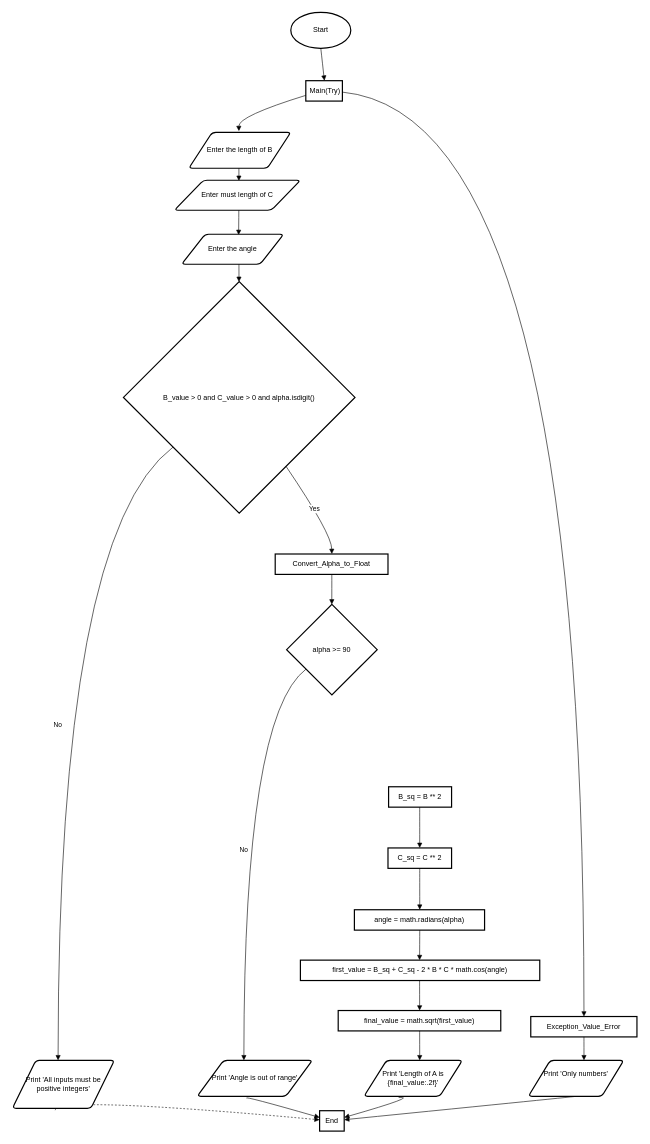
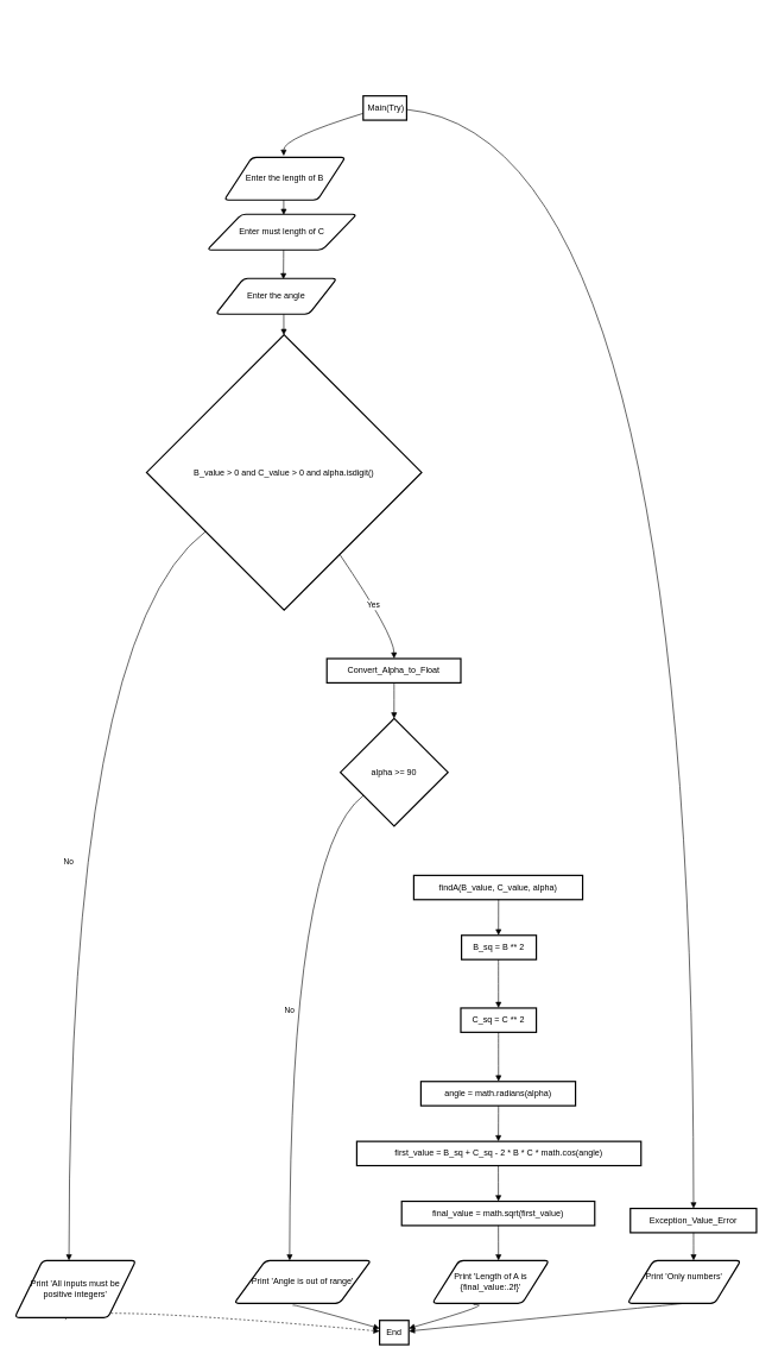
  <mxCell id="0" />
  <mxCell id="1" parent="0" />
  <mxCell id="2" value=" Main(Try)" style="whiteSpace=wrap;strokeWidth=2;" vertex="1" parent="1"><mxGeometry x="509" y="134" width="61" height="34" as="geometry" /></mxCell>
  <mxCell id="3" value="B_value &gt; 0 and C_value &gt; 0 and alpha.isdigit()" style="rhombus;strokeWidth=2;whiteSpace=wrap;" vertex="1" parent="1"><mxGeometry x="205" y="469" width="386" height="386" as="geometry" /></mxCell>
  <mxCell id="4" value="End" style="whiteSpace=wrap;strokeWidth=2;" vertex="1" parent="1"><mxGeometry x="532" y="1851" width="41" height="34" as="geometry" /></mxCell>
  <mxCell id="5" value="Convert_Alpha_to_Float" style="whiteSpace=wrap;strokeWidth=2;" vertex="1" parent="1"><mxGeometry x="458" y="923" width="188" height="34" as="geometry" /></mxCell>
  <mxCell id="6" value="alpha &gt;= 90" style="rhombus;strokeWidth=2;whiteSpace=wrap;" vertex="1" parent="1"><mxGeometry x="477" y="1007" width="151" height="151" as="geometry" /></mxCell>
+ <mxCell id="7" value="findA(B_value, C_value, alpha)" style="whiteSpace=wrap;strokeWidth=2;" vertex="1" parent="1"><mxGeometry x="580" y="1227" width="237" height="34" as="geometry" /></mxCell>
  <mxCell id="8" value="B_sq = B ** 2" style="whiteSpace=wrap;strokeWidth=2;" vertex="1" parent="1"><mxGeometry x="647" y="1311" width="105" height="34" as="geometry" /></mxCell>
  <mxCell id="9" value="C_sq = C ** 2" style="whiteSpace=wrap;strokeWidth=2;" vertex="1" parent="1"><mxGeometry x="646" y="1413" width="106" height="34" as="geometry" /></mxCell>
  <mxCell id="10" value="angle = math.radians(alpha)" style="whiteSpace=wrap;strokeWidth=2;" vertex="1" parent="1"><mxGeometry x="590" y="1516" width="217" height="34" as="geometry" /></mxCell>
  <mxCell id="11" value="first_value = B_sq + C_sq - 2 * B * C * math.cos(angle)" style="whiteSpace=wrap;strokeWidth=2;" vertex="1" parent="1"><mxGeometry x="500" y="1600" width="399" height="34" as="geometry" /></mxCell>
  <mxCell id="12" value="final_value = math.sqrt(first_value)" style="whiteSpace=wrap;strokeWidth=2;" vertex="1" parent="1"><mxGeometry x="563" y="1684" width="271" height="34" as="geometry" /></mxCell>
  <mxCell id="13" value="Exception_Value_Error" style="whiteSpace=wrap;strokeWidth=2;" vertex="1" parent="1"><mxGeometry x="884" y="1694" width="177" height="34" as="geometry" /></mxCell>
- <mxCell id="14" value="" style="curved=1;startArrow=none;endArrow=block;exitX=0.5;exitY=1;entryX=0.508;entryY=-0.006;rounded=0;exitDx=0;exitDy=0;exitPerimeter=0;" edge="1" parent="1" source="35" target="2"><mxGeometry relative="1" as="geometry"><Array as="points" /><mxPoint x="534.396" y="84" as="sourcePoint" /></mxGeometry></mxCell>
  <mxCell id="15" value="" style="curved=1;startArrow=none;endArrow=block;exitX=0.008;exitY=0.716;entryX=0.497;entryY=-0.012;rounded=0;" edge="1" parent="1" source="2"><mxGeometry relative="1" as="geometry"><Array as="points"><mxPoint x="397" y="193" /></Array><mxPoint x="397.491" y="218" as="targetPoint" /></mxGeometry></mxCell>
  <mxCell id="16" value="" style="curved=1;startArrow=none;endArrow=block;exitX=0.497;exitY=0.982;entryX=0.503;entryY=0.012;rounded=0;" edge="1" parent="1"><mxGeometry relative="1" as="geometry"><Array as="points" /><mxPoint x="397.46" y="252" as="sourcePoint" /><mxPoint x="397.491" y="301" as="targetPoint" /></mxGeometry></mxCell>
  <mxCell id="17" value="" style="curved=1;startArrow=none;endArrow=block;exitX=0.503;exitY=1.006;entryX=0.559;entryY=0.024;rounded=0;entryDx=0;entryDy=0;entryPerimeter=0;" edge="1" parent="1" target="38"><mxGeometry relative="1" as="geometry"><Array as="points" /><mxPoint x="397.474" y="335" as="sourcePoint" /><mxPoint x="397.473" y="385" as="targetPoint" /></mxGeometry></mxCell>
  <mxCell id="18" value="" style="curved=1;startArrow=none;endArrow=block;exitX=0.496;exitY=1.0;entryX=0.499;entryY=-9.883e-9;rounded=0;" edge="1" parent="1" target="3"><mxGeometry relative="1" as="geometry"><Array as="points" /><mxPoint x="397.479" y="419" as="sourcePoint" /></mxGeometry></mxCell>
  <mxCell id="19" value="No" style="curved=1;startArrow=none;endArrow=block;exitX=-0.001;exitY=0.876;entryX=0.5;entryY=0.011;rounded=0;" edge="1" parent="1" source="3"><mxGeometry relative="1" as="geometry"><Array as="points"><mxPoint x="96" y="889" /></Array><mxPoint x="96.077" y="1767" as="targetPoint" /></mxGeometry></mxCell>
  <mxCell id="20" value="" style="curved=1;startArrow=none;endArrow=block;exitX=0.419;exitY=1.039;entryX=-0.007;entryY=0.447;rounded=0;exitDx=0;exitDy=0;exitPerimeter=0;dashed=1;" edge="1" parent="1" source="42" target="4"><mxGeometry relative="1" as="geometry"><Array as="points"><mxPoint x="96" y="1826" /></Array><mxPoint x="96.074" y="1801" as="sourcePoint" /></mxGeometry></mxCell>
  <mxCell id="21" value="Yes" style="curved=1;startArrow=none;endArrow=block;exitX=0.839;exitY=0.999;entryX=0.502;entryY=0.011;rounded=0;" edge="1" parent="1" source="3" target="5"><mxGeometry relative="1" as="geometry"><Array as="points"><mxPoint x="552" y="889" /></Array></mxGeometry></mxCell>
  <mxCell id="22" value="" style="curved=1;startArrow=none;endArrow=block;exitX=0.502;exitY=1.005;entryX=0.499;entryY=0.001;rounded=0;" edge="1" parent="1" source="5" target="6"><mxGeometry relative="1" as="geometry"><Array as="points" /></mxGeometry></mxCell>
  <mxCell id="23" value="No" style="curved=1;startArrow=none;endArrow=block;exitX=-0.001;exitY=0.876;entryX=0.501;entryY=0.011;rounded=0;" edge="1" parent="1" source="6"><mxGeometry relative="1" as="geometry"><Array as="points"><mxPoint x="406" y="1193" /></Array><mxPoint x="405.79" y="1767" as="targetPoint" /></mxGeometry></mxCell>
  <mxCell id="24" value="" style="curved=1;startArrow=none;endArrow=block;entryX=-0.007;entryY=0.329;rounded=0;" edge="1" parent="1" target="4"><mxGeometry relative="1" as="geometry"><Array as="points"><mxPoint x="406" y="1826" /></Array><mxPoint x="410" y="1830" as="sourcePoint" /></mxGeometry></mxCell>
+ <mxCell id="25" value="" style="curved=1;startArrow=none;endArrow=block;exitX=0.502;exitY=0.994;entryX=0.494;entryY=-0.006;rounded=0;" edge="1" parent="1" source="7" target="8"><mxGeometry relative="1" as="geometry"><Array as="points" /></mxGeometry></mxCell>
  <mxCell id="26" value="" style="curved=1;startArrow=none;endArrow=block;exitX=0.494;exitY=0.988;entryX=0.499;entryY=0.011;rounded=0;" edge="1" parent="1" source="8" target="9"><mxGeometry relative="1" as="geometry"><Array as="points" /></mxGeometry></mxCell>
  <mxCell id="27" value="" style="curved=1;startArrow=none;endArrow=block;exitX=0.499;exitY=1.005;entryX=0.502;entryY=-0.0;rounded=0;" edge="1" parent="1" source="9" target="10"><mxGeometry relative="1" as="geometry"><Array as="points" /></mxGeometry></mxCell>
  <mxCell id="28" value="" style="curved=1;startArrow=none;endArrow=block;exitX=0.502;exitY=0.994;entryX=0.498;entryY=-0.006;rounded=0;" edge="1" parent="1" source="10" target="11"><mxGeometry relative="1" as="geometry"><Array as="points" /></mxGeometry></mxCell>
  <mxCell id="29" value="" style="curved=1;startArrow=none;endArrow=block;exitX=0.498;exitY=0.988;entryX=0.501;entryY=-0.012;rounded=0;" edge="1" parent="1" source="11" target="12"><mxGeometry relative="1" as="geometry"><Array as="points" /></mxGeometry></mxCell>
  <mxCell id="30" value="" style="curved=1;startArrow=none;endArrow=block;exitX=0.501;exitY=0.982;entryX=0.501;entryY=0.011;rounded=0;" edge="1" parent="1" source="12"><mxGeometry relative="1" as="geometry"><Array as="points" /><mxPoint x="698.892" y="1767" as="targetPoint" /></mxGeometry></mxCell>
  <mxCell id="31" value="" style="curved=1;startArrow=none;endArrow=block;exitX=0.352;exitY=1.033;entryX=0.999;entryY=0.329;rounded=0;exitDx=0;exitDy=0;exitPerimeter=0;" edge="1" parent="1" source="40" target="4"><mxGeometry relative="1" as="geometry"><Array as="points"><mxPoint x="699" y="1826" /></Array><mxPoint x="698.879" y="1801" as="sourcePoint" /></mxGeometry></mxCell>
  <mxCell id="32" value="" style="curved=1;startArrow=none;endArrow=block;exitX=1.008;exitY=0.561;entryX=0.501;entryY=-0.012;rounded=0;" edge="1" parent="1" source="2" target="13"><mxGeometry relative="1" as="geometry"><Array as="points"><mxPoint x="973" y="193" /></Array></mxGeometry></mxCell>
  <mxCell id="33" value="" style="curved=1;startArrow=none;endArrow=block;exitX=0.501;exitY=0.982;entryX=0.501;entryY=0.011;rounded=0;" edge="1" parent="1" source="13"><mxGeometry relative="1" as="geometry"><Array as="points" /><mxPoint x="972.713" y="1767" as="targetPoint" /></mxGeometry></mxCell>
  <mxCell id="34" value="" style="curved=1;startArrow=none;endArrow=block;exitX=0.5;exitY=1;entryX=0.999;entryY=0.442;rounded=0;exitDx=0;exitDy=0;" edge="1" parent="1" source="39" target="4"><mxGeometry relative="1" as="geometry"><Array as="points"><mxPoint x="973" y="1826" /></Array><mxPoint x="972.706" y="1801" as="sourcePoint" /></mxGeometry></mxCell>
- <mxCell id="35" value="Start" style="strokeWidth=2;html=1;shape=mxgraph.flowchart.start_1;whiteSpace=wrap;" vertex="1" parent="1"><mxGeometry x="484" y="20" width="100" height="60" as="geometry" /></mxCell>
  <mxCell id="36" value="Enter the length of B" style="shape=parallelogram;html=1;strokeWidth=2;perimeter=parallelogramPerimeter;whiteSpace=wrap;rounded=1;arcSize=12;size=0.23;" vertex="1" parent="1"><mxGeometry x="314" y="220" width="170" height="60" as="geometry" /></mxCell>
  <mxCell id="37" value="Enter must length of C" style="shape=parallelogram;html=1;strokeWidth=2;perimeter=parallelogramPerimeter;whiteSpace=wrap;rounded=1;arcSize=12;size=0.23;" vertex="1" parent="1"><mxGeometry x="290" y="300" width="210" height="50" as="geometry" /></mxCell>
  <mxCell id="38" value="Enter the angle" style="shape=parallelogram;html=1;strokeWidth=2;perimeter=parallelogramPerimeter;whiteSpace=wrap;rounded=1;arcSize=12;size=0.23;" vertex="1" parent="1"><mxGeometry x="302" y="390" width="170" height="50" as="geometry" /></mxCell>
  <mxCell id="39" value="&#10;Print 'Only numbers'&#10;&#10;" style="shape=parallelogram;html=1;strokeWidth=2;perimeter=parallelogramPerimeter;whiteSpace=wrap;rounded=1;arcSize=12;size=0.23;" vertex="1" parent="1"><mxGeometry x="880" y="1767" width="159" height="60" as="geometry" /></mxCell>
  <mxCell id="40" value="Print 'Length of A is {final_value:.2f}'" style="shape=parallelogram;html=1;strokeWidth=2;perimeter=parallelogramPerimeter;whiteSpace=wrap;rounded=1;arcSize=12;size=0.23;" vertex="1" parent="1"><mxGeometry x="606" y="1767" width="164" height="60" as="geometry" /></mxCell>
  <mxCell id="41" value="Print 'Angle is out of range'" style="shape=parallelogram;html=1;strokeWidth=2;perimeter=parallelogramPerimeter;whiteSpace=wrap;rounded=1;arcSize=12;size=0.23;" vertex="1" parent="1"><mxGeometry x="328" y="1767" width="192" height="60" as="geometry" /></mxCell>
  <mxCell id="42" value="Print 'All inputs must be positive integers'" style="shape=parallelogram;html=1;strokeWidth=2;perimeter=parallelogramPerimeter;whiteSpace=wrap;rounded=1;arcSize=12;size=0.23;" vertex="1" parent="1"><mxGeometry x="20" y="1767" width="170" height="80" as="geometry" /></mxCell>
